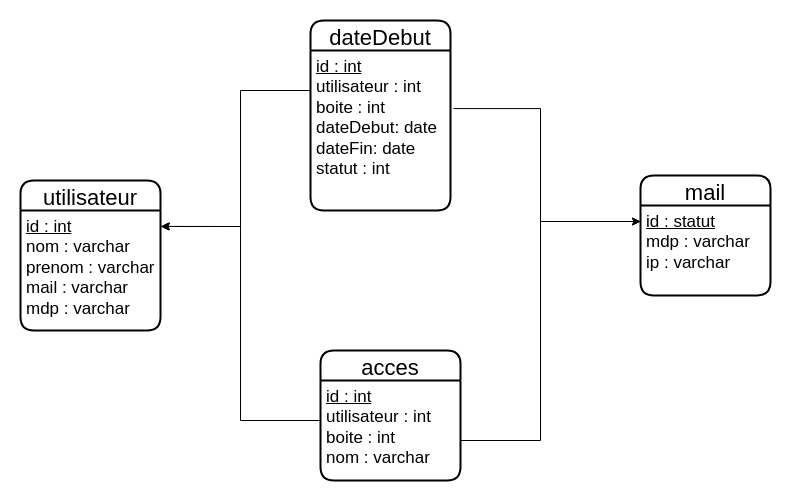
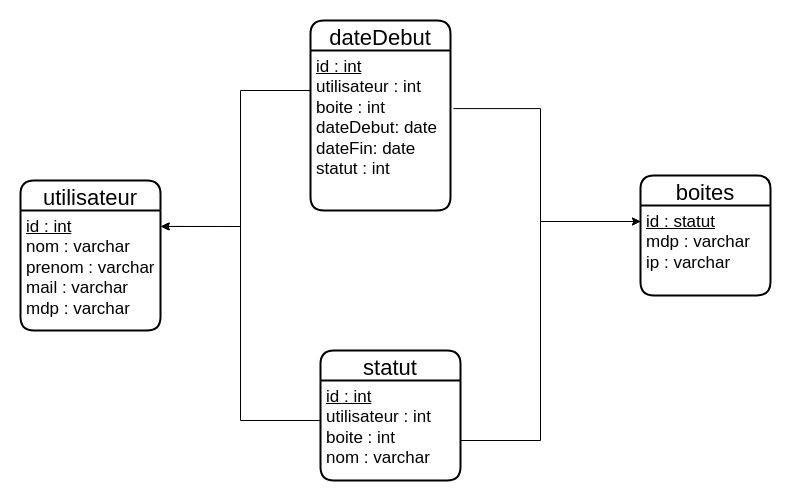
  <mxCell id="0" />
  <mxCell id="1" parent="0" />
  <mxCell id="2" value="utilisateur" style="swimlane;childLayout=stackLayout;horizontal=1;startSize=30;horizontalStack=0;rounded=1;fontSize=22;fontStyle=0;strokeWidth=2;resizeParent=0;resizeLast=1;shadow=0;dashed=0;align=center;" vertex="1" parent="1"><mxGeometry x="20" y="180" width="140" height="150" as="geometry" /></mxCell>
  <mxCell id="3" value="&lt;u&gt;id : int&lt;/u&gt;&lt;br&gt;nom : varchar&lt;br&gt;prenom : varchar&lt;br&gt;mail : varchar&lt;br&gt;mdp : varchar" style="align=left;strokeColor=none;fillColor=none;spacingLeft=4;fontSize=17;verticalAlign=top;resizable=0;rotatable=0;part=1;fontStyle=0;html=1;" vertex="1" parent="2"><mxGeometry y="30" width="140" height="120" as="geometry" /></mxCell>
- <mxCell id="4" value="mail" style="swimlane;childLayout=stackLayout;horizontal=1;startSize=30;horizontalStack=0;rounded=1;fontSize=22;fontStyle=0;strokeWidth=2;resizeParent=0;resizeLast=1;shadow=0;dashed=0;align=center;" vertex="1" parent="1"><mxGeometry x="640" y="175" width="130" height="120" as="geometry" /></mxCell>
+ <mxCell id="4" value="boites" style="swimlane;childLayout=stackLayout;horizontal=1;startSize=30;horizontalStack=0;rounded=1;fontSize=22;fontStyle=0;strokeWidth=2;resizeParent=0;resizeLast=1;shadow=0;dashed=0;align=center;" vertex="1" parent="1"><mxGeometry x="640" y="175" width="130" height="120" as="geometry" /></mxCell>
  <mxCell id="5" value="&lt;u&gt;id : statut&lt;/u&gt;&lt;br&gt;mdp : varchar&lt;br&gt;ip : varchar" style="align=left;strokeColor=none;fillColor=none;spacingLeft=4;fontSize=17;verticalAlign=top;resizable=0;rotatable=0;part=1;fontStyle=0;html=1;" vertex="1" parent="4"><mxGeometry y="30" width="130" height="90" as="geometry" /></mxCell>
  <mxCell id="6" style="edgeStyle=orthogonalEdgeStyle;rounded=0;orthogonalLoop=1;jettySize=auto;html=1;exitX=1.021;exitY=0.363;exitDx=0;exitDy=0;exitPerimeter=0;" edge="1" parent="1" source="8" target="5"><mxGeometry relative="1" as="geometry"><Array as="points"><mxPoint x="540" y="108" /><mxPoint x="540" y="221" /></Array></mxGeometry></mxCell>
  <mxCell id="7" value="dateDebut" style="swimlane;childLayout=stackLayout;horizontal=1;startSize=30;horizontalStack=0;rounded=1;fontSize=22;fontStyle=0;strokeWidth=2;resizeParent=0;resizeLast=1;shadow=0;dashed=0;align=center;" vertex="1" parent="1"><mxGeometry x="310" width="140" height="190" as="geometry" y="20" /></mxCell>
  <mxCell id="8" value="&lt;u&gt;id : int&lt;/u&gt;&lt;br&gt;utilisateur : int&lt;br&gt;boite : int&lt;br&gt;dateDebut: date&lt;br&gt;dateFin: date&lt;br&gt;statut : int" style="align=left;strokeColor=none;fillColor=none;spacingLeft=4;fontSize=17;verticalAlign=top;resizable=0;rotatable=0;part=1;fontStyle=0;html=1;" vertex="1" parent="7"><mxGeometry y="30" width="140" height="160" as="geometry" /></mxCell>
- <mxCell id="9" value="acces" style="swimlane;childLayout=stackLayout;horizontal=1;startSize=30;horizontalStack=0;rounded=1;fontSize=22;fontStyle=0;strokeWidth=2;resizeParent=0;resizeLast=1;shadow=0;dashed=0;align=center;" vertex="1" parent="1"><mxGeometry x="320" y="350" width="140" height="130" as="geometry" /></mxCell>
+ <mxCell id="9" value="statut" style="swimlane;childLayout=stackLayout;horizontal=1;startSize=30;horizontalStack=0;rounded=1;fontSize=22;fontStyle=0;strokeWidth=2;resizeParent=0;resizeLast=1;shadow=0;dashed=0;align=center;" vertex="1" parent="1"><mxGeometry x="320" y="350" width="140" height="130" as="geometry" /></mxCell>
  <mxCell id="10" value="&lt;u&gt;id : int&lt;br&gt;&lt;/u&gt;utilisateur : int&lt;br&gt;boite : int&lt;br&gt;nom : varchar" style="align=left;strokeColor=none;fillColor=none;spacingLeft=4;fontSize=17;verticalAlign=top;resizable=0;rotatable=0;part=1;fontStyle=0;html=1;" vertex="1" parent="9"><mxGeometry y="30" width="140" height="100" as="geometry" /></mxCell>
  <mxCell id="11" style="edgeStyle=orthogonalEdgeStyle;rounded=0;orthogonalLoop=1;jettySize=auto;html=1;entryX=1;entryY=0.133;entryDx=0;entryDy=0;entryPerimeter=0;exitX=0;exitY=0.25;exitDx=0;exitDy=0;" edge="1" parent="1" source="8" target="3"><mxGeometry relative="1" as="geometry"><Array as="points"><mxPoint x="240" y="90" /><mxPoint x="240" y="226" /></Array></mxGeometry></mxCell>
  <mxCell id="12" style="edgeStyle=orthogonalEdgeStyle;rounded=0;orthogonalLoop=1;jettySize=auto;html=1;fontSize=17;entryX=1.007;entryY=0.133;entryDx=0;entryDy=0;entryPerimeter=0;" edge="1" parent="1" source="10" target="3"><mxGeometry relative="1" as="geometry"><mxPoint x="270" y="220" as="targetPoint" /><Array as="points"><mxPoint x="240" y="420" /><mxPoint x="240" y="226" /></Array></mxGeometry></mxCell>
  <mxCell id="13" style="edgeStyle=orthogonalEdgeStyle;rounded=0;orthogonalLoop=1;jettySize=auto;html=1;fontSize=17;" edge="1" parent="1" source="10" target="5"><mxGeometry relative="1" as="geometry"><mxPoint x="630" y="221" as="targetPoint" /><Array as="points"><mxPoint x="540" y="440" /><mxPoint x="540" y="221" /></Array></mxGeometry></mxCell>
